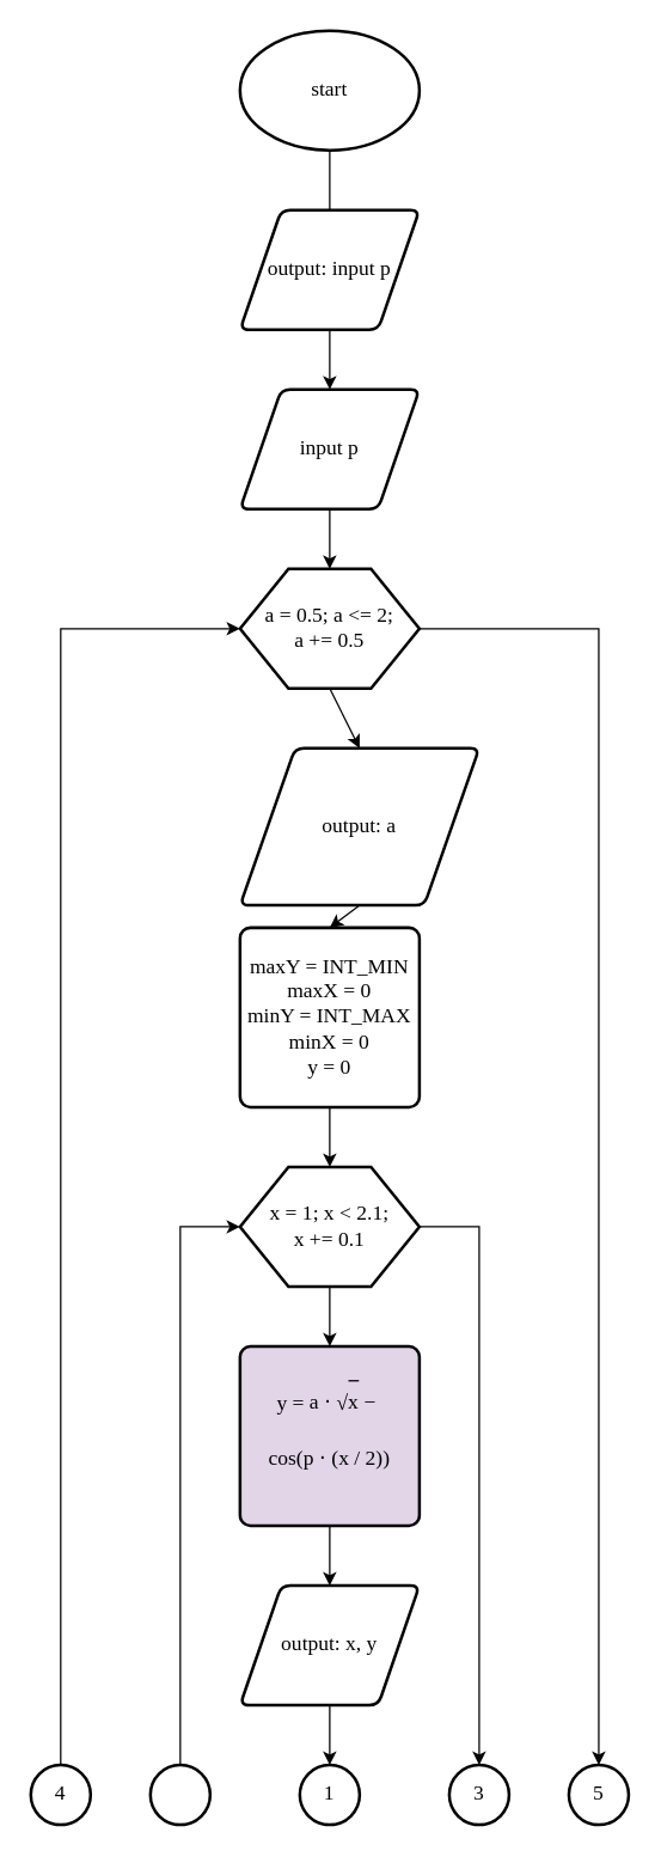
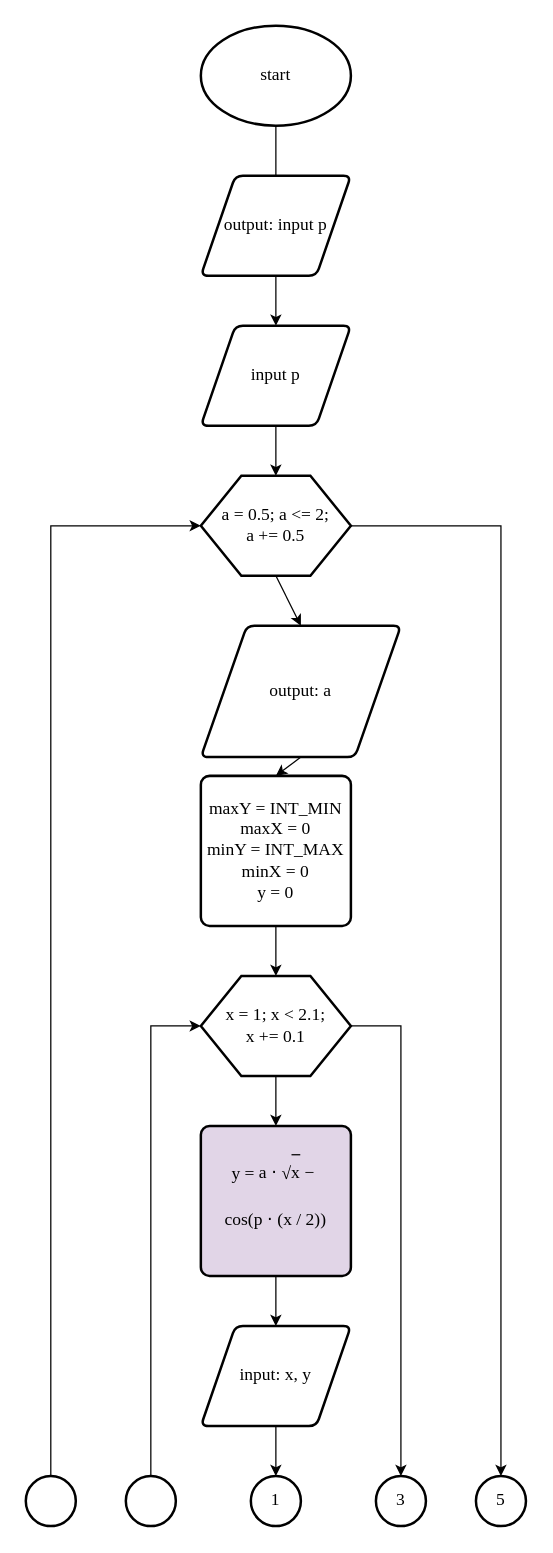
  <mxCell id="0" />
  <mxCell id="1" parent="0" />
  <mxCell id="2" value="start" style="strokeWidth=2;html=1;shape=mxgraph.flowchart.start_1;whiteSpace=wrap;fontFamily=Times New Roman;fontColor=#000000;fontSize=14;labelBackgroundColor=none;" parent="1" vertex="1"><mxGeometry x="160" y="20" width="120" height="80" as="geometry" /></mxCell>
  <mxCell id="3" value="output: input p" style="shape=parallelogram;html=1;strokeWidth=2;perimeter=parallelogramPerimeter;whiteSpace=wrap;rounded=1;arcSize=12;size=0.23;fontFamily=Times New Roman;fontColor=#000000;fontSize=14;labelBackgroundColor=none;" parent="1" vertex="1"><mxGeometry x="160" y="140" width="120" height="80" as="geometry" /></mxCell>
  <mxCell id="4" value="" style="verticalLabelPosition=bottom;verticalAlign=top;html=1;shape=hexagon;perimeter=hexagonPerimeter2;arcSize=6;size=0.27;strokeWidth=2;fontFamily=Times New Roman;fontColor=#000000;fontSize=14;labelBackgroundColor=none;" parent="1" vertex="1"><mxGeometry x="160" y="380" width="120" height="80" as="geometry" /></mxCell>
  <mxCell id="5" value="output: a" style="shape=parallelogram;html=1;strokeWidth=2;perimeter=parallelogramPerimeter;whiteSpace=wrap;rounded=1;arcSize=12;size=0.23;fontFamily=Times New Roman;fontColor=#000000;fontSize=14;labelBackgroundColor=none;" parent="1" vertex="1"><mxGeometry x="160" y="500" width="160" height="105" as="geometry" /></mxCell>
  <mxCell id="6" value="input p" style="shape=parallelogram;html=1;strokeWidth=2;perimeter=parallelogramPerimeter;whiteSpace=wrap;rounded=1;arcSize=12;size=0.23;fontFamily=Times New Roman;fontColor=#000000;fontSize=14;labelBackgroundColor=none;" parent="1" vertex="1"><mxGeometry x="160" y="260" width="120" height="80" as="geometry" /></mxCell>
  <mxCell id="7" value="&lt;span style=&quot;font-size: 14px; text-align: start; white-space-collapse: preserve;&quot;&gt;maxY = INT_MIN&lt;/span&gt;&lt;div style=&quot;font-size: 14px;&quot;&gt;&lt;span style=&quot;font-size: 14px; text-align: start; white-space-collapse: preserve;&quot;&gt;maxX = &lt;/span&gt;&lt;span style=&quot;box-sizing: border-box; font-size: 14px; text-align: start; white-space-collapse: preserve;&quot; class=&quot;hljs-number&quot;&gt;0&lt;/span&gt;&lt;span style=&quot;font-size: 14px; text-align: start; white-space-collapse: preserve;&quot;&gt;&lt;br style=&quot;font-size: 14px;&quot;&gt;&lt;/span&gt;&lt;/div&gt;&lt;div style=&quot;font-size: 14px;&quot;&gt;&lt;span style=&quot;box-sizing: border-box; font-size: 14px; text-align: start; white-space-collapse: preserve;&quot; class=&quot;hljs-number&quot;&gt;minY = INT_MAX&lt;br style=&quot;font-size: 14px;&quot;&gt;&lt;/span&gt;&lt;/div&gt;&lt;div style=&quot;font-size: 14px;&quot;&gt;&lt;span style=&quot;box-sizing: border-box; font-size: 14px; text-align: start; white-space-collapse: preserve;&quot; class=&quot;hljs-number&quot;&gt;minX = &lt;span style=&quot;box-sizing: border-box; font-size: 14px;&quot; class=&quot;hljs-number&quot;&gt;0&lt;/span&gt;&lt;br style=&quot;font-size: 14px;&quot;&gt;&lt;/span&gt;&lt;/div&gt;&lt;div style=&quot;font-size: 14px;&quot;&gt;&lt;span style=&quot;box-sizing: border-box; font-size: 14px; text-align: start; white-space-collapse: preserve;&quot; class=&quot;hljs-number&quot;&gt;&lt;span style=&quot;box-sizing: border-box; font-size: 14px;&quot; class=&quot;hljs-number&quot;&gt;y = &lt;span style=&quot;box-sizing: border-box; font-size: 14px;&quot; class=&quot;hljs-number&quot;&gt;0&lt;/span&gt;&lt;br style=&quot;font-size: 14px;&quot;&gt;&lt;/span&gt;&lt;/span&gt;&lt;/div&gt;" style="rounded=1;whiteSpace=wrap;html=1;absoluteArcSize=1;arcSize=14;strokeWidth=2;fontFamily=Times New Roman;fontColor=#000000;fontSize=14;labelBackgroundColor=none;" parent="1" vertex="1"><mxGeometry x="160" y="620" width="120" height="120" as="geometry" /></mxCell>
  <mxCell id="8" value="" style="verticalLabelPosition=bottom;verticalAlign=top;html=1;shape=hexagon;perimeter=hexagonPerimeter2;arcSize=6;size=0.27;strokeWidth=2;fontFamily=Times New Roman;fontColor=#000000;fontSize=14;labelBackgroundColor=none;" parent="1" vertex="1"><mxGeometry x="160" y="780" width="120" height="80" as="geometry" /></mxCell>
  <mxCell id="9" value="y =&amp;nbsp;&lt;span style=&quot;margin: 0px; padding: 0px; border: 0px; display: inline-block; text-align: left; font-size: 14px; text-wrap: nowrap; box-sizing: content-box !important;&quot; class=&quot;mjx-mi&quot; id=&quot;MJXc-Node-1282&quot;&gt;&lt;span style=&quot;margin: 0px; padding: 0.24em 0px 0.3em; border: 0px; display: block; white-space-collapse: preserve; font-size: 14px; box-sizing: content-box !important;&quot; class=&quot;mjx-char MJXc-TeX-math-I&quot;&gt;a&lt;/span&gt;&lt;/span&gt;&lt;span style=&quot;margin: 0px; padding: 0px 0.267em; border: 0px; display: inline-block; text-align: left; font-size: 14px; text-wrap: nowrap; box-sizing: content-box !important;&quot; class=&quot;mjx-mo&quot; id=&quot;MJXc-Node-1283&quot;&gt;&lt;span style=&quot;margin: 0px; padding: 0.003em 0px 0.3em; border: 0px; display: block; white-space-collapse: preserve; font-size: 14px; box-sizing: content-box !important;&quot; class=&quot;mjx-char MJXc-TeX-main-R&quot;&gt;⋅&lt;/span&gt;&lt;/span&gt;&lt;span style=&quot;margin: 0px; padding: 0px; border: 0px; display: inline-block; text-align: left; font-size: 14px; text-wrap: nowrap; box-sizing: content-box !important;&quot; class=&quot;mjx-msqrt&quot; id=&quot;MJXc-Node-1284&quot;&gt;&lt;span style=&quot;margin: 0px; padding: 0.045em 0px 0px; border: 0px; display: inline-block; font-size: 14px; box-sizing: content-box !important;&quot; class=&quot;mjx-box&quot;&gt;&lt;span style=&quot;margin: 0px; padding: 0px; border: 0px; display: inline-block; vertical-align: top; font-size: 14px; box-sizing: content-box !important;&quot; class=&quot;mjx-surd&quot;&gt;&lt;span style=&quot;margin: 0px; padding: 0.537em 0px; border: 0px; display: block; white-space-collapse: preserve; font-size: 14px; box-sizing: content-box !important;&quot; class=&quot;mjx-char MJXc-TeX-main-R&quot;&gt;√&lt;/span&gt;&lt;/span&gt;&lt;span style=&quot;margin: 0px; padding: 0.188em 0px 0px; border-width: 1.3px 0px 0px; border-top-style: solid; border-right-style: initial; border-bottom-style: initial; border-left-style: initial; border-color: initial; border-image: initial; display: inline-block; font-size: 14px; box-sizing: content-box !important;&quot; class=&quot;mjx-box&quot;&gt;&lt;span style=&quot;margin: 0px; padding: 0px; border: 0px; display: inline-block; font-size: 14px; box-sizing: content-box !important;&quot; class=&quot;mjx-mrow&quot; id=&quot;MJXc-Node-1285&quot;&gt;&lt;span style=&quot;margin: 0px; padding: 0px; border: 0px; display: inline-block; font-size: 14px; box-sizing: content-box !important;&quot; class=&quot;mjx-mrow&quot; id=&quot;MJXc-Node-1286&quot;&gt;&lt;span style=&quot;margin: 0px; padding: 0px; border: 0px; display: inline-block; font-size: 14px; box-sizing: content-box !important;&quot; class=&quot;mjx-mi&quot; id=&quot;MJXc-Node-1287&quot;&gt;&lt;span style=&quot;margin: 0px; padding: 0.24em 0px 0.3em; border: 0px; display: block; white-space-collapse: preserve; font-size: 14px; box-sizing: content-box !important;&quot; class=&quot;mjx-char MJXc-TeX-math-I&quot;&gt;x&lt;/span&gt;&lt;/span&gt;&lt;/span&gt;&lt;/span&gt;&lt;/span&gt;&lt;/span&gt;&lt;/span&gt;&lt;span style=&quot;margin: 0px; padding: 0px 0.267em; border: 0px; display: inline-block; text-align: left; font-size: 14px; text-wrap: nowrap; box-sizing: content-box !important;&quot; class=&quot;mjx-mo&quot; id=&quot;MJXc-Node-1288&quot;&gt;&lt;span style=&quot;margin: 0px; padding: 0.3em 0px 0.418em; border: 0px; display: block; white-space-collapse: preserve; font-size: 14px; box-sizing: content-box !important;&quot; class=&quot;mjx-char MJXc-TeX-main-R&quot;&gt;−&lt;/span&gt;&lt;/span&gt;&lt;span style=&quot;margin: 0px; padding: 0px; border: 0px; display: inline-block; text-align: left; font-size: 14px; text-wrap: nowrap; box-sizing: content-box !important;&quot; class=&quot;mjx-mrow&quot; id=&quot;MJXc-Node-1289&quot;&gt;&lt;span style=&quot;margin: 0px; padding: 0px; border: 0px; display: inline-block; font-size: 14px; box-sizing: content-box !important;&quot; class=&quot;mjx-mi&quot; id=&quot;MJXc-Node-1290&quot;&gt;&lt;span style=&quot;margin: 0px; padding: 0.181em 0px 0.359em; border: 0px; display: block; white-space-collapse: preserve; font-size: 14px; box-sizing: content-box !important;&quot; class=&quot;mjx-char MJXc-TeX-main-R&quot;&gt;cos&lt;/span&gt;&lt;/span&gt;&lt;span style=&quot;margin: 0px; padding: 0px; border: 0px; display: inline-block; font-size: 14px; box-sizing: content-box !important;&quot; class=&quot;mjx-mrow&quot; id=&quot;MJXc-Node-1291&quot;&gt;&lt;span style=&quot;margin: 0px; padding: 0px; border: 0px; display: inline-block; font-size: 14px; box-sizing: content-box !important;&quot; class=&quot;mjx-mo&quot; id=&quot;MJXc-Node-1292&quot;&gt;&lt;span style=&quot;margin: 0px; padding: 0.953em 0px; border: 0px; display: block; white-space-collapse: preserve; font-size: 14px; box-sizing: content-box !important;&quot; class=&quot;mjx-char MJXc-TeX-size2-R&quot;&gt;(&lt;/span&gt;&lt;/span&gt;&lt;span style=&quot;margin: 0px; padding: 0px; border: 0px; display: inline-block; font-size: 14px; box-sizing: content-box !important;&quot; class=&quot;mjx-mi&quot; id=&quot;MJXc-Node-1293&quot;&gt;&lt;span style=&quot;margin: 0px; padding: 0.24em 0px 0.478em; border: 0px; display: block; white-space-collapse: preserve; font-size: 14px; box-sizing: content-box !important;&quot; class=&quot;mjx-char MJXc-TeX-math-I&quot;&gt;p&lt;/span&gt;&lt;/span&gt;&lt;span style=&quot;margin: 0px; padding: 0px 0.267em; border: 0px; display: inline-block; font-size: 14px; box-sizing: content-box !important;&quot; class=&quot;mjx-mo&quot; id=&quot;MJXc-Node-1294&quot;&gt;&lt;span style=&quot;margin: 0px; padding: 0.003em 0px 0.3em; border: 0px; display: block; white-space-collapse: preserve; font-size: 14px; box-sizing: content-box !important;&quot; class=&quot;mjx-char MJXc-TeX-main-R&quot;&gt;⋅&lt;/span&gt;&lt;/span&gt;&lt;span style=&quot;margin: 0px; padding: 0px; border: 0px; display: inline-block; font-size: 14px; box-sizing: content-box !important;&quot; class=&quot;mjx-mrow&quot; id=&quot;MJXc-Node-1295&quot;&gt;&lt;span style=&quot;margin: 0px; padding: 0px; border: 0px; display: inline-block; font-size: 14px; box-sizing: content-box !important;&quot; class=&quot;mjx-mo&quot; id=&quot;MJXc-Node-1296&quot;&gt;&lt;span style=&quot;margin: 0px; padding: 0.953em 0px; border: 0px; display: block; white-space-collapse: preserve; font-size: 14px; box-sizing: content-box !important;&quot; class=&quot;mjx-char MJXc-TeX-size2-R&quot;&gt;(x / 2)&lt;span style=&quot;font-size: 14px;&quot;&gt;)&lt;/span&gt;&lt;/span&gt;&lt;/span&gt;&lt;/span&gt;&lt;/span&gt;&lt;/span&gt;" style="rounded=1;whiteSpace=wrap;html=1;absoluteArcSize=1;arcSize=14;strokeWidth=2;fontFamily=Times New Roman;fontColor=#000000;fontSize=14;labelBackgroundColor=none;fillColor=#e1d5e7;" parent="1" vertex="1"><mxGeometry x="160" y="900" width="120" height="120" as="geometry" /></mxCell>
- <mxCell id="10" value="output: x, y" style="shape=parallelogram;html=1;strokeWidth=2;perimeter=parallelogramPerimeter;whiteSpace=wrap;rounded=1;arcSize=12;size=0.23;fontFamily=Times New Roman;fontColor=#000000;fontSize=14;labelBackgroundColor=none;" parent="1" vertex="1"><mxGeometry x="160" y="1060" width="120" height="80" as="geometry" /></mxCell>
+ <mxCell id="10" value="input: x, y" style="shape=parallelogram;html=1;strokeWidth=2;perimeter=parallelogramPerimeter;whiteSpace=wrap;rounded=1;arcSize=12;size=0.23;fontFamily=Times New Roman;fontColor=#000000;fontSize=14;labelBackgroundColor=none;" parent="1" vertex="1"><mxGeometry x="160" y="1060" width="120" height="80" as="geometry" /></mxCell>
  <mxCell id="11" value="" style="endArrow=none;html=1;rounded=0;entryX=0.5;entryY=0;entryDx=0;entryDy=0;exitX=0.5;exitY=1;exitDx=0;exitDy=0;exitPerimeter=0;fontFamily=Times New Roman;fontColor=#000000;fontSize=14;labelBackgroundColor=none;" parent="1" source="2" target="3" edge="1"><mxGeometry width="50" height="50" relative="1" as="geometry"><mxPoint x="210" y="120" as="sourcePoint" /><mxPoint x="230" y="-10" as="targetPoint" /></mxGeometry></mxCell>
  <mxCell id="12" value="" style="endArrow=classic;html=1;rounded=0;exitX=0.5;exitY=1;exitDx=0;exitDy=0;entryX=0.5;entryY=0;entryDx=0;entryDy=0;fontFamily=Times New Roman;fontColor=#000000;fontSize=14;labelBackgroundColor=none;" parent="1" source="3" target="6" edge="1"><mxGeometry width="50" height="50" relative="1" as="geometry"><mxPoint x="230" y="110" as="sourcePoint" /><mxPoint x="230" y="190" as="targetPoint" /></mxGeometry></mxCell>
  <mxCell id="13" value="" style="endArrow=classic;html=1;rounded=0;exitX=0.5;exitY=1;exitDx=0;exitDy=0;entryX=0.5;entryY=0;entryDx=0;entryDy=0;fontFamily=Times New Roman;fontColor=#000000;fontSize=14;labelBackgroundColor=none;" parent="1" source="6" target="4" edge="1"><mxGeometry width="50" height="50" relative="1" as="geometry"><mxPoint x="230" y="270" as="sourcePoint" /><mxPoint x="230" y="350" as="targetPoint" /></mxGeometry></mxCell>
  <mxCell id="14" value="" style="endArrow=classic;html=1;rounded=0;exitX=0.5;exitY=1;exitDx=0;exitDy=0;entryX=0.5;entryY=0;entryDx=0;entryDy=0;fontFamily=Times New Roman;fontColor=#000000;fontSize=14;labelBackgroundColor=none;" parent="1" source="4" target="5" edge="1"><mxGeometry width="50" height="50" relative="1" as="geometry"><mxPoint x="230" y="430" as="sourcePoint" /><mxPoint x="230" y="510" as="targetPoint" /></mxGeometry></mxCell>
  <mxCell id="15" value="" style="endArrow=classic;html=1;rounded=0;exitX=0.5;exitY=1;exitDx=0;exitDy=0;entryX=0.5;entryY=0;entryDx=0;entryDy=0;fontFamily=Times New Roman;fontColor=#000000;fontSize=14;labelBackgroundColor=none;" parent="1" source="5" target="7" edge="1"><mxGeometry width="50" height="50" relative="1" as="geometry"><mxPoint x="230" y="590" as="sourcePoint" /><mxPoint x="230" y="670" as="targetPoint" /></mxGeometry></mxCell>
  <mxCell id="16" value="" style="endArrow=classic;html=1;rounded=0;exitX=0.5;exitY=1;exitDx=0;exitDy=0;entryX=0.5;entryY=0;entryDx=0;entryDy=0;fontFamily=Times New Roman;fontColor=#000000;fontSize=14;labelBackgroundColor=none;" parent="1" source="7" target="8" edge="1"><mxGeometry width="50" height="50" relative="1" as="geometry"><mxPoint x="230" y="750" as="sourcePoint" /><mxPoint x="230" y="830" as="targetPoint" /></mxGeometry></mxCell>
  <mxCell id="17" value="" style="endArrow=classic;html=1;rounded=0;exitX=0.5;exitY=1;exitDx=0;exitDy=0;entryX=0.5;entryY=0;entryDx=0;entryDy=0;fontFamily=Times New Roman;fontColor=#000000;fontSize=14;labelBackgroundColor=none;" parent="1" source="8" target="9" edge="1"><mxGeometry width="50" height="50" relative="1" as="geometry"><mxPoint x="230" y="950" as="sourcePoint" /><mxPoint x="230" y="1030" as="targetPoint" /></mxGeometry></mxCell>
  <mxCell id="18" value="" style="endArrow=classic;html=1;rounded=0;exitX=0.5;exitY=1;exitDx=0;exitDy=0;entryX=0.5;entryY=0;entryDx=0;entryDy=0;fontFamily=Times New Roman;fontColor=#000000;fontSize=14;labelBackgroundColor=none;" parent="1" source="9" target="10" edge="1"><mxGeometry width="50" height="50" relative="1" as="geometry"><mxPoint x="230" y="1110" as="sourcePoint" /><mxPoint x="230" y="1190" as="targetPoint" /></mxGeometry></mxCell>
  <mxCell id="19" value="" style="endArrow=classic;html=1;rounded=0;exitX=0.5;exitY=1;exitDx=0;exitDy=0;entryX=0.5;entryY=0;entryDx=0;entryDy=0;entryPerimeter=0;fontFamily=Times New Roman;fontColor=#000000;fontSize=14;labelBackgroundColor=none;" parent="1" source="10" target="22" edge="1"><mxGeometry width="50" height="50" relative="1" as="geometry"><mxPoint x="230" y="1310" as="sourcePoint" /><mxPoint x="220" y="1180" as="targetPoint" /></mxGeometry></mxCell>
  <mxCell id="20" value="&lt;span style=&quot;font-size: 14px; text-align: start; white-space-collapse: preserve;&quot;&gt;x = 1&lt;/span&gt;&lt;span style=&quot;font-size: 14px; text-align: start; white-space-collapse: preserve;&quot;&gt;; x &amp;lt; &lt;/span&gt;&lt;span class=&quot;hljs-number&quot; style=&quot;box-sizing: border-box; font-size: 14px; text-align: start; white-space-collapse: preserve;&quot;&gt;2.1&lt;/span&gt;&lt;span style=&quot;font-size: 14px; text-align: start; white-space-collapse: preserve;&quot;&gt;;&lt;/span&gt;&lt;div style=&quot;font-size: 14px;&quot;&gt;&lt;span style=&quot;font-size: 14px; text-align: start; white-space-collapse: preserve;&quot;&gt;x += &lt;/span&gt;&lt;span class=&quot;hljs-number&quot; style=&quot;box-sizing: border-box; font-size: 14px; text-align: start; white-space-collapse: preserve;&quot;&gt;0.1&lt;/span&gt;&lt;/div&gt;" style="text;html=1;align=center;verticalAlign=middle;whiteSpace=wrap;rounded=0;fontSize=14;fontFamily=Times New Roman;fontColor=#000000;labelBackgroundColor=none;" parent="1" vertex="1"><mxGeometry x="160" y="780" width="120" height="80" as="geometry" /></mxCell>
  <mxCell id="21" value="&lt;span style=&quot;font-size: 14px; text-align: start; white-space-collapse: preserve;&quot;&gt;a = &lt;/span&gt;&lt;span class=&quot;hljs-number&quot; style=&quot;box-sizing: border-box; font-size: 14px; text-align: start; white-space-collapse: preserve;&quot;&gt;0.5&lt;/span&gt;&lt;span style=&quot;font-size: 14px; text-align: start; white-space-collapse: preserve;&quot;&gt;; a &amp;lt;= &lt;/span&gt;&lt;span class=&quot;hljs-number&quot; style=&quot;box-sizing: border-box; font-size: 14px; text-align: start; white-space-collapse: preserve;&quot;&gt;2&lt;/span&gt;&lt;span style=&quot;font-size: 14px; text-align: start; white-space-collapse: preserve;&quot;&gt;;&lt;/span&gt;&lt;div style=&quot;font-size: 14px;&quot;&gt;&lt;span style=&quot;font-size: 14px; text-align: start; white-space-collapse: preserve;&quot;&gt;a += &lt;/span&gt;&lt;span class=&quot;hljs-number&quot; style=&quot;box-sizing: border-box; font-size: 14px; text-align: start; white-space-collapse: preserve;&quot;&gt;0.5&lt;/span&gt;&lt;/div&gt;" style="text;html=1;align=center;verticalAlign=middle;whiteSpace=wrap;rounded=0;fontSize=14;fontFamily=Times New Roman;fontColor=#000000;labelBackgroundColor=none;" parent="1" vertex="1"><mxGeometry x="160" y="380" width="120" height="80" as="geometry" /></mxCell>
  <mxCell id="22" value="" style="strokeWidth=2;html=1;shape=mxgraph.flowchart.start_2;whiteSpace=wrap;" parent="1" vertex="1"><mxGeometry x="200" y="1180" width="40" height="40" as="geometry" /></mxCell>
  <mxCell id="23" value="" style="strokeWidth=2;html=1;shape=mxgraph.flowchart.start_2;whiteSpace=wrap;" parent="1" vertex="1"><mxGeometry x="300" y="1180" width="40" height="40" as="geometry" /></mxCell>
  <mxCell id="24" value="" style="strokeWidth=2;html=1;shape=mxgraph.flowchart.start_2;whiteSpace=wrap;" parent="1" vertex="1"><mxGeometry x="100" y="1180" width="40" height="40" as="geometry" /></mxCell>
  <mxCell id="25" value="" style="endArrow=classic;html=1;rounded=0;exitX=0.5;exitY=0;exitDx=0;exitDy=0;exitPerimeter=0;entryX=0;entryY=0.5;entryDx=0;entryDy=0;" parent="1" source="24" target="8" edge="1"><mxGeometry width="50" height="50" relative="1" as="geometry"><mxPoint x="670" y="1150" as="sourcePoint" /><mxPoint x="120" y="820" as="targetPoint" /><Array as="points"><mxPoint x="120" y="820" /></Array></mxGeometry></mxCell>
  <mxCell id="26" value="" style="endArrow=classic;html=1;rounded=0;exitX=1;exitY=0.5;exitDx=0;exitDy=0;entryX=0.5;entryY=0;entryDx=0;entryDy=0;entryPerimeter=0;" parent="1" source="8" target="23" edge="1"><mxGeometry width="50" height="50" relative="1" as="geometry"><mxPoint x="670" y="1150" as="sourcePoint" /><mxPoint x="720" y="1100" as="targetPoint" /><Array as="points"><mxPoint x="320" y="820" /></Array></mxGeometry></mxCell>
  <mxCell id="27" value="" style="strokeWidth=2;html=1;shape=mxgraph.flowchart.start_2;whiteSpace=wrap;" parent="1" vertex="1"><mxGeometry x="20" y="1180" width="40" height="40" as="geometry" /></mxCell>
  <mxCell id="28" value="" style="strokeWidth=2;html=1;shape=mxgraph.flowchart.start_2;whiteSpace=wrap;" parent="1" vertex="1"><mxGeometry x="380" y="1180" width="40" height="40" as="geometry" /></mxCell>
  <mxCell id="29" value="" style="endArrow=classic;html=1;rounded=0;exitX=1;exitY=0.5;exitDx=0;exitDy=0;entryX=0.5;entryY=0;entryDx=0;entryDy=0;entryPerimeter=0;" parent="1" source="4" target="28" edge="1"><mxGeometry width="50" height="50" relative="1" as="geometry"><mxPoint x="610" y="1200" as="sourcePoint" /><mxPoint x="660" y="1150" as="targetPoint" /><Array as="points"><mxPoint x="400" y="420" /></Array></mxGeometry></mxCell>
  <mxCell id="30" value="" style="endArrow=classic;html=1;rounded=0;exitX=0.5;exitY=0;exitDx=0;exitDy=0;exitPerimeter=0;entryX=0;entryY=0.5;entryDx=0;entryDy=0;" parent="1" source="27" target="4" edge="1"><mxGeometry width="50" height="50" relative="1" as="geometry"><mxPoint x="-10" y="1150" as="sourcePoint" /><mxPoint x="660" y="740" as="targetPoint" /><Array as="points"><mxPoint x="40" y="420" /></Array></mxGeometry></mxCell>
  <mxCell id="31" value="&lt;div style=&quot;text-align: start;&quot;&gt;&lt;span style=&quot;background-color: initial; white-space-collapse: preserve;&quot;&gt;1&lt;/span&gt;&lt;/div&gt;" style="text;html=1;align=center;verticalAlign=middle;whiteSpace=wrap;rounded=0;fontSize=14;fontFamily=Times New Roman;fontColor=#000000;labelBackgroundColor=none;" parent="1" vertex="1"><mxGeometry x="200" y="1180" width="40" height="40" as="geometry" /></mxCell>
  <mxCell id="32" value="&lt;div style=&quot;text-align: start;&quot;&gt;&lt;span style=&quot;background-color: initial; white-space-collapse: preserve;&quot;&gt;3&lt;/span&gt;&lt;/div&gt;" style="text;html=1;align=center;verticalAlign=middle;whiteSpace=wrap;rounded=0;fontSize=14;fontFamily=Times New Roman;fontColor=#000000;labelBackgroundColor=none;" parent="1" vertex="1"><mxGeometry x="300" y="1180" width="40" height="40" as="geometry" /></mxCell>
  <mxCell id="33" value="&lt;div style=&quot;text-align: start;&quot;&gt;&lt;span style=&quot;background-color: initial; white-space-collapse: preserve;&quot;&gt;5&lt;/span&gt;&lt;/div&gt;" style="text;html=1;align=center;verticalAlign=middle;whiteSpace=wrap;rounded=0;fontSize=14;fontFamily=Times New Roman;fontColor=#000000;labelBackgroundColor=none;" parent="1" vertex="1"><mxGeometry x="380" y="1180" width="40" height="40" as="geometry" /></mxCell>
- <mxCell id="34" value="&lt;div style=&quot;text-align: start;&quot;&gt;&lt;span style=&quot;background-color: initial; white-space-collapse: preserve;&quot;&gt;4&lt;/span&gt;&lt;/div&gt;" style="text;html=1;align=center;verticalAlign=middle;whiteSpace=wrap;rounded=0;fontSize=14;fontFamily=Times New Roman;fontColor=#000000;labelBackgroundColor=none;" parent="1" vertex="1"><mxGeometry x="20" y="1180" width="40" height="40" as="geometry" /></mxCell>
